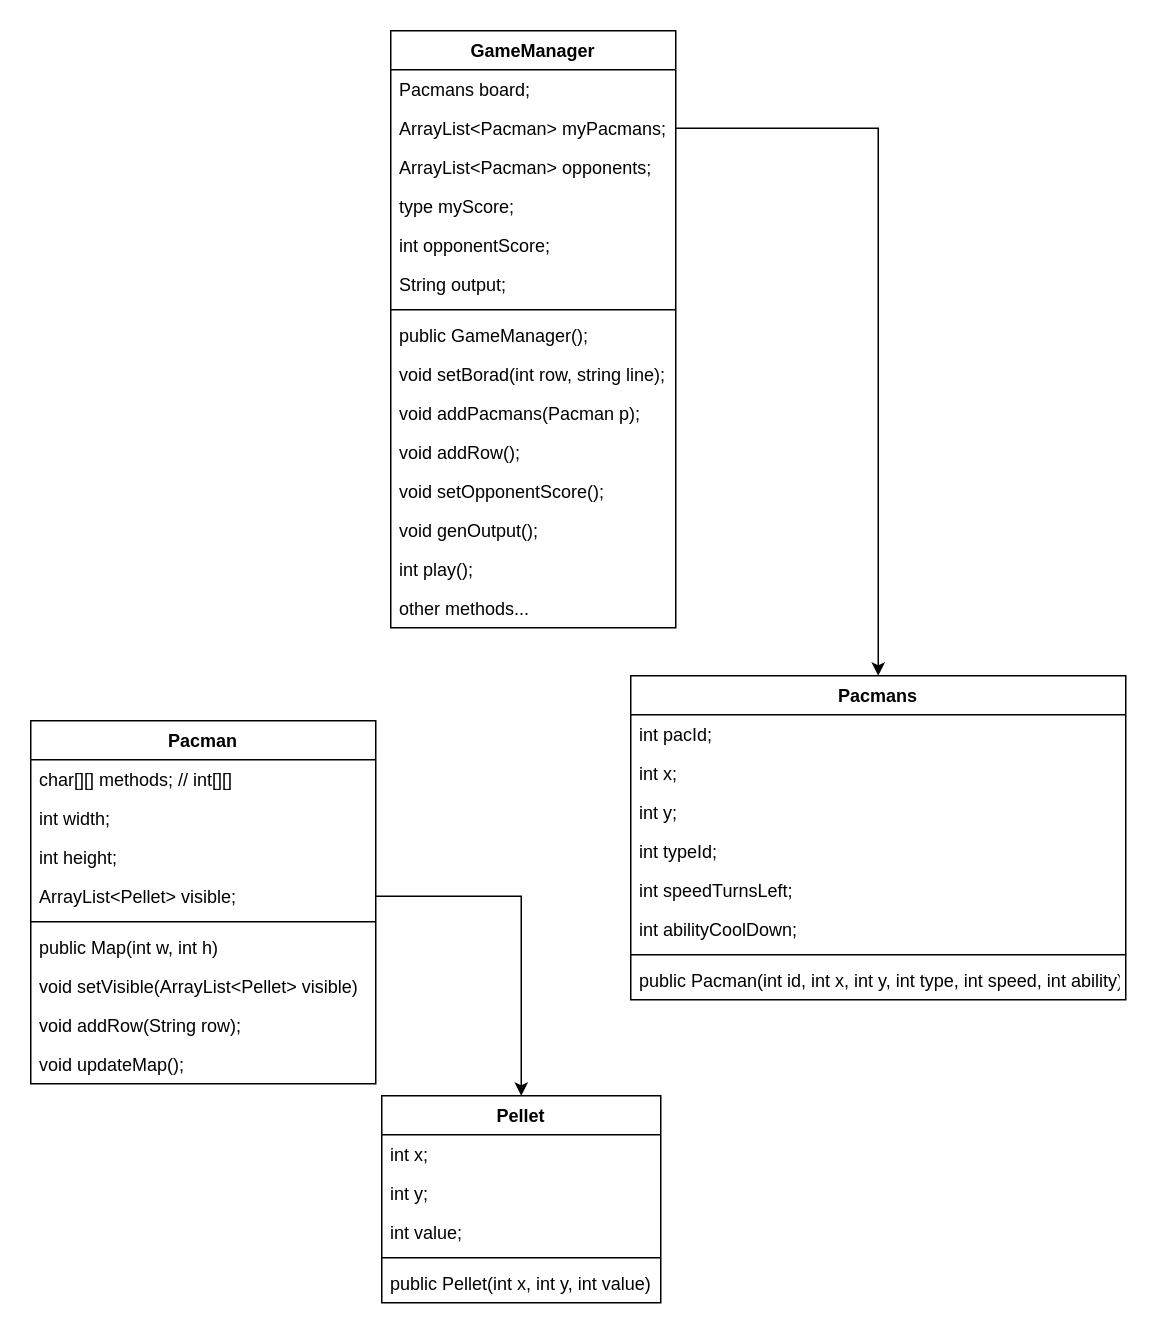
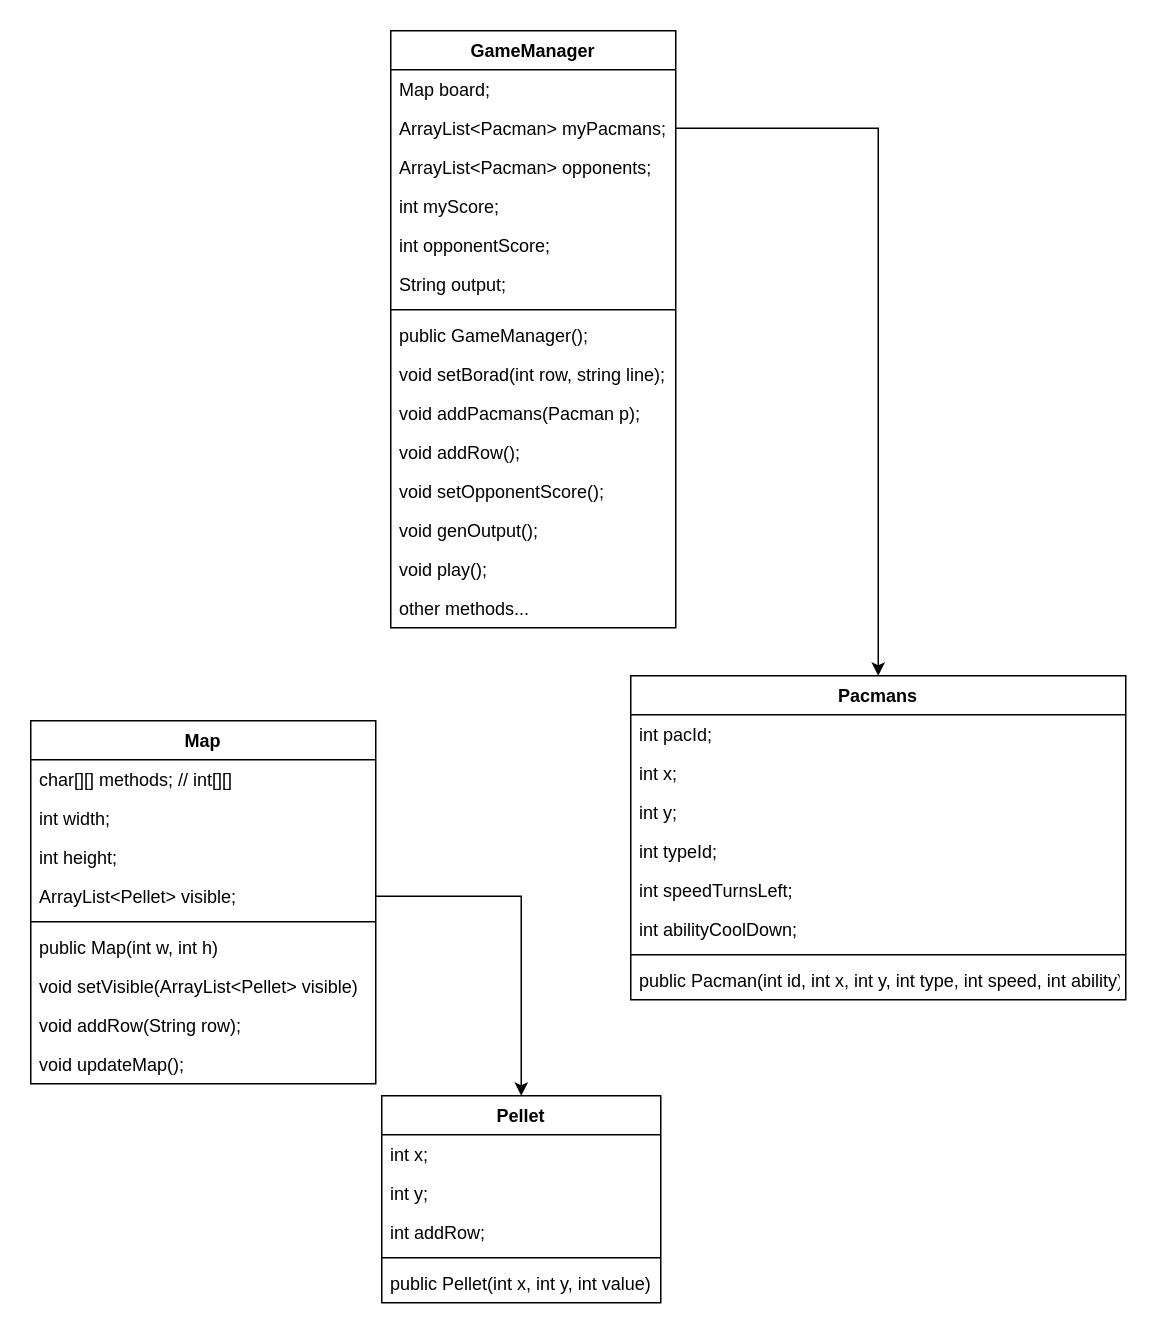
  <mxCell id="0" />
  <mxCell id="1" parent="0" />
  <mxCell id="2" value="GameManager" style="swimlane;fontStyle=1;align=center;verticalAlign=top;childLayout=stackLayout;horizontal=1;startSize=26;horizontalStack=0;resizeParent=1;resizeParentMax=0;resizeLast=0;collapsible=1;marginBottom=0;" vertex="1" parent="1"><mxGeometry x="260" y="20" width="190" height="398" as="geometry" /></mxCell>
- <mxCell id="3" value="Pacmans board;    " style="text;strokeColor=none;fillColor=none;align=left;verticalAlign=top;spacingLeft=4;spacingRight=4;overflow=hidden;rotatable=0;points=[[0,0.5],[1,0.5]];portConstraint=eastwest;" vertex="1" parent="2"><mxGeometry y="26" width="190" height="26" as="geometry" /></mxCell>
+ <mxCell id="3" value="Map board;    " style="text;strokeColor=none;fillColor=none;align=left;verticalAlign=top;spacingLeft=4;spacingRight=4;overflow=hidden;rotatable=0;points=[[0,0.5],[1,0.5]];portConstraint=eastwest;" vertex="1" parent="2"><mxGeometry y="26" width="190" height="26" as="geometry" /></mxCell>
  <mxCell id="4" value="ArrayList&lt;Pacman&gt; myPacmans;" style="text;strokeColor=none;fillColor=none;align=left;verticalAlign=top;spacingLeft=4;spacingRight=4;overflow=hidden;rotatable=0;points=[[0,0.5],[1,0.5]];portConstraint=eastwest;" vertex="1" parent="2"><mxGeometry y="52" width="190" height="26" as="geometry" /></mxCell>
  <mxCell id="5" value="ArrayList&lt;Pacman&gt; opponents;" style="text;strokeColor=none;fillColor=none;align=left;verticalAlign=top;spacingLeft=4;spacingRight=4;overflow=hidden;rotatable=0;points=[[0,0.5],[1,0.5]];portConstraint=eastwest;" vertex="1" parent="2"><mxGeometry y="78" width="190" height="26" as="geometry" /></mxCell>
- <mxCell id="6" value="type myScore;" style="text;strokeColor=none;fillColor=none;align=left;verticalAlign=top;spacingLeft=4;spacingRight=4;overflow=hidden;rotatable=0;points=[[0,0.5],[1,0.5]];portConstraint=eastwest;" vertex="1" parent="2"><mxGeometry y="104" width="190" height="26" as="geometry" /></mxCell>
+ <mxCell id="6" value="int myScore;" style="text;strokeColor=none;fillColor=none;align=left;verticalAlign=top;spacingLeft=4;spacingRight=4;overflow=hidden;rotatable=0;points=[[0,0.5],[1,0.5]];portConstraint=eastwest;" vertex="1" parent="2"><mxGeometry y="104" width="190" height="26" as="geometry" /></mxCell>
  <mxCell id="7" value="int opponentScore;" style="text;strokeColor=none;fillColor=none;align=left;verticalAlign=top;spacingLeft=4;spacingRight=4;overflow=hidden;rotatable=0;points=[[0,0.5],[1,0.5]];portConstraint=eastwest;" vertex="1" parent="2"><mxGeometry y="130" width="190" height="26" as="geometry" /></mxCell>
  <mxCell id="8" value="String output;" style="text;strokeColor=none;fillColor=none;align=left;verticalAlign=top;spacingLeft=4;spacingRight=4;overflow=hidden;rotatable=0;points=[[0,0.5],[1,0.5]];portConstraint=eastwest;" vertex="1" parent="2"><mxGeometry y="156" width="190" height="26" as="geometry" /></mxCell>
  <mxCell id="9" value="" style="line;strokeWidth=1;fillColor=none;align=left;verticalAlign=middle;spacingTop=-1;spacingLeft=3;spacingRight=3;rotatable=0;labelPosition=right;points=[];portConstraint=eastwest;" vertex="1" parent="2"><mxGeometry y="182" width="190" height="8" as="geometry" /></mxCell>
  <mxCell id="10" value="public GameManager();" style="text;strokeColor=none;fillColor=none;align=left;verticalAlign=top;spacingLeft=4;spacingRight=4;overflow=hidden;rotatable=0;points=[[0,0.5],[1,0.5]];portConstraint=eastwest;" vertex="1" parent="2"><mxGeometry y="190" width="190" height="26" as="geometry" /></mxCell>
  <mxCell id="11" value="void setBorad(int row, string line);" style="text;strokeColor=none;fillColor=none;align=left;verticalAlign=top;spacingLeft=4;spacingRight=4;overflow=hidden;rotatable=0;points=[[0,0.5],[1,0.5]];portConstraint=eastwest;" vertex="1" parent="2"><mxGeometry y="216" width="190" height="26" as="geometry" /></mxCell>
  <mxCell id="12" value="void addPacmans(Pacman p);" style="text;strokeColor=none;fillColor=none;align=left;verticalAlign=top;spacingLeft=4;spacingRight=4;overflow=hidden;rotatable=0;points=[[0,0.5],[1,0.5]];portConstraint=eastwest;" vertex="1" parent="2"><mxGeometry y="242" width="190" height="26" as="geometry" /></mxCell>
  <mxCell id="13" value="void addRow();" style="text;strokeColor=none;fillColor=none;align=left;verticalAlign=top;spacingLeft=4;spacingRight=4;overflow=hidden;rotatable=0;points=[[0,0.5],[1,0.5]];portConstraint=eastwest;" vertex="1" parent="2"><mxGeometry y="268" width="190" height="26" as="geometry" /></mxCell>
  <mxCell id="14" value="void setOpponentScore();" style="text;strokeColor=none;fillColor=none;align=left;verticalAlign=top;spacingLeft=4;spacingRight=4;overflow=hidden;rotatable=0;points=[[0,0.5],[1,0.5]];portConstraint=eastwest;" vertex="1" parent="2"><mxGeometry y="294" width="190" height="26" as="geometry" /></mxCell>
  <mxCell id="15" value="void genOutput();" style="text;strokeColor=none;fillColor=none;align=left;verticalAlign=top;spacingLeft=4;spacingRight=4;overflow=hidden;rotatable=0;points=[[0,0.5],[1,0.5]];portConstraint=eastwest;" vertex="1" parent="2"><mxGeometry y="320" width="190" height="26" as="geometry" /></mxCell>
- <mxCell id="16" value="int play();" style="text;strokeColor=none;fillColor=none;align=left;verticalAlign=top;spacingLeft=4;spacingRight=4;overflow=hidden;rotatable=0;points=[[0,0.5],[1,0.5]];portConstraint=eastwest;" vertex="1" parent="2"><mxGeometry y="346" width="190" height="26" as="geometry" /></mxCell>
+ <mxCell id="16" value="void play();" style="text;strokeColor=none;fillColor=none;align=left;verticalAlign=top;spacingLeft=4;spacingRight=4;overflow=hidden;rotatable=0;points=[[0,0.5],[1,0.5]];portConstraint=eastwest;" vertex="1" parent="2"><mxGeometry y="346" width="190" height="26" as="geometry" /></mxCell>
  <mxCell id="17" value="other methods..." style="text;strokeColor=none;fillColor=none;align=left;verticalAlign=top;spacingLeft=4;spacingRight=4;overflow=hidden;rotatable=0;points=[[0,0.5],[1,0.5]];portConstraint=eastwest;" vertex="1" parent="2"><mxGeometry y="372" width="190" height="26" as="geometry" /></mxCell>
- <mxCell id="18" value="Pacman" style="swimlane;fontStyle=1;align=center;verticalAlign=top;childLayout=stackLayout;horizontal=1;startSize=26;horizontalStack=0;resizeParent=1;resizeParentMax=0;resizeLast=0;collapsible=1;marginBottom=0;" vertex="1" parent="1"><mxGeometry x="20" y="480" width="230" height="242" as="geometry" /></mxCell>
+ <mxCell id="18" value="Map" style="swimlane;fontStyle=1;align=center;verticalAlign=top;childLayout=stackLayout;horizontal=1;startSize=26;horizontalStack=0;resizeParent=1;resizeParentMax=0;resizeLast=0;collapsible=1;marginBottom=0;" vertex="1" parent="1"><mxGeometry x="20" y="480" width="230" height="242" as="geometry" /></mxCell>
  <mxCell id="19" value="char[][] methods; // int[][]     " style="text;strokeColor=none;fillColor=none;align=left;verticalAlign=top;spacingLeft=4;spacingRight=4;overflow=hidden;rotatable=0;points=[[0,0.5],[1,0.5]];portConstraint=eastwest;" vertex="1" parent="18"><mxGeometry y="26" width="230" height="26" as="geometry" /></mxCell>
  <mxCell id="20" value="int width;" style="text;strokeColor=none;fillColor=none;align=left;verticalAlign=top;spacingLeft=4;spacingRight=4;overflow=hidden;rotatable=0;points=[[0,0.5],[1,0.5]];portConstraint=eastwest;" vertex="1" parent="18"><mxGeometry y="52" width="230" height="26" as="geometry" /></mxCell>
  <mxCell id="21" value="int height;" style="text;strokeColor=none;fillColor=none;align=left;verticalAlign=top;spacingLeft=4;spacingRight=4;overflow=hidden;rotatable=0;points=[[0,0.5],[1,0.5]];portConstraint=eastwest;" vertex="1" parent="18"><mxGeometry y="78" width="230" height="26" as="geometry" /></mxCell>
  <mxCell id="22" value="ArrayList&lt;Pellet&gt; visible;" style="text;strokeColor=none;fillColor=none;align=left;verticalAlign=top;spacingLeft=4;spacingRight=4;overflow=hidden;rotatable=0;points=[[0,0.5],[1,0.5]];portConstraint=eastwest;" vertex="1" parent="18"><mxGeometry y="104" width="230" height="26" as="geometry" /></mxCell>
  <mxCell id="23" value="" style="line;strokeWidth=1;fillColor=none;align=left;verticalAlign=middle;spacingTop=-1;spacingLeft=3;spacingRight=3;rotatable=0;labelPosition=right;points=[];portConstraint=eastwest;" vertex="1" parent="18"><mxGeometry y="130" width="230" height="8" as="geometry" /></mxCell>
  <mxCell id="24" value="public Map(int w, int h)" style="text;strokeColor=none;fillColor=none;align=left;verticalAlign=top;spacingLeft=4;spacingRight=4;overflow=hidden;rotatable=0;points=[[0,0.5],[1,0.5]];portConstraint=eastwest;" vertex="1" parent="18"><mxGeometry y="138" width="230" height="26" as="geometry" /></mxCell>
  <mxCell id="25" value="void setVisible(ArrayList&lt;Pellet&gt; visible)" style="text;strokeColor=none;fillColor=none;align=left;verticalAlign=top;spacingLeft=4;spacingRight=4;overflow=hidden;rotatable=0;points=[[0,0.5],[1,0.5]];portConstraint=eastwest;" vertex="1" parent="18"><mxGeometry y="164" width="230" height="26" as="geometry" /></mxCell>
  <mxCell id="26" value="void addRow(String row);" style="text;strokeColor=none;fillColor=none;align=left;verticalAlign=top;spacingLeft=4;spacingRight=4;overflow=hidden;rotatable=0;points=[[0,0.5],[1,0.5]];portConstraint=eastwest;" vertex="1" parent="18"><mxGeometry y="190" width="230" height="26" as="geometry" /></mxCell>
  <mxCell id="27" value="void updateMap();" style="text;strokeColor=none;fillColor=none;align=left;verticalAlign=top;spacingLeft=4;spacingRight=4;overflow=hidden;rotatable=0;points=[[0,0.5],[1,0.5]];portConstraint=eastwest;" vertex="1" parent="18"><mxGeometry y="216" width="230" height="26" as="geometry" /></mxCell>
  <mxCell id="28" value="Pacmans" style="swimlane;fontStyle=1;align=center;verticalAlign=top;childLayout=stackLayout;horizontal=1;startSize=26;horizontalStack=0;resizeParent=1;resizeParentMax=0;resizeLast=0;collapsible=1;marginBottom=0;" vertex="1" parent="1"><mxGeometry x="420" y="450" width="330" height="216" as="geometry" /></mxCell>
  <mxCell id="29" value="int pacId;" style="text;strokeColor=none;fillColor=none;align=left;verticalAlign=top;spacingLeft=4;spacingRight=4;overflow=hidden;rotatable=0;points=[[0,0.5],[1,0.5]];portConstraint=eastwest;" vertex="1" parent="28"><mxGeometry y="26" width="330" height="26" as="geometry" /></mxCell>
  <mxCell id="30" value="int x;    " style="text;strokeColor=none;fillColor=none;align=left;verticalAlign=top;spacingLeft=4;spacingRight=4;overflow=hidden;rotatable=0;points=[[0,0.5],[1,0.5]];portConstraint=eastwest;" vertex="1" parent="28"><mxGeometry y="52" width="330" height="26" as="geometry" /></mxCell>
  <mxCell id="31" value="int y;" style="text;strokeColor=none;fillColor=none;align=left;verticalAlign=top;spacingLeft=4;spacingRight=4;overflow=hidden;rotatable=0;points=[[0,0.5],[1,0.5]];portConstraint=eastwest;" vertex="1" parent="28"><mxGeometry y="78" width="330" height="26" as="geometry" /></mxCell>
  <mxCell id="32" value="int typeId;" style="text;strokeColor=none;fillColor=none;align=left;verticalAlign=top;spacingLeft=4;spacingRight=4;overflow=hidden;rotatable=0;points=[[0,0.5],[1,0.5]];portConstraint=eastwest;" vertex="1" parent="28"><mxGeometry y="104" width="330" height="26" as="geometry" /></mxCell>
  <mxCell id="33" value="int speedTurnsLeft;" style="text;strokeColor=none;fillColor=none;align=left;verticalAlign=top;spacingLeft=4;spacingRight=4;overflow=hidden;rotatable=0;points=[[0,0.5],[1,0.5]];portConstraint=eastwest;" vertex="1" parent="28"><mxGeometry y="130" width="330" height="26" as="geometry" /></mxCell>
  <mxCell id="34" value="int abilityCoolDown;" style="text;strokeColor=none;fillColor=none;align=left;verticalAlign=top;spacingLeft=4;spacingRight=4;overflow=hidden;rotatable=0;points=[[0,0.5],[1,0.5]];portConstraint=eastwest;" vertex="1" parent="28"><mxGeometry y="156" width="330" height="26" as="geometry" /></mxCell>
  <mxCell id="35" value="" style="line;strokeWidth=1;fillColor=none;align=left;verticalAlign=middle;spacingTop=-1;spacingLeft=3;spacingRight=3;rotatable=0;labelPosition=right;points=[];portConstraint=eastwest;" vertex="1" parent="28"><mxGeometry y="182" width="330" height="8" as="geometry" /></mxCell>
  <mxCell id="36" value="public Pacman(int id, int x, int y, int type, int speed, int ability)" style="text;strokeColor=none;fillColor=none;align=left;verticalAlign=top;spacingLeft=4;spacingRight=4;overflow=hidden;rotatable=0;points=[[0,0.5],[1,0.5]];portConstraint=eastwest;" vertex="1" parent="28"><mxGeometry y="190" width="330" height="26" as="geometry" /></mxCell>
  <mxCell id="37" style="edgeStyle=orthogonalEdgeStyle;rounded=0;orthogonalLoop=1;jettySize=auto;html=1;" edge="1" parent="1" source="4" target="28"><mxGeometry relative="1" as="geometry" /></mxCell>
  <mxCell id="38" value="Pellet" style="swimlane;fontStyle=1;align=center;verticalAlign=top;childLayout=stackLayout;horizontal=1;startSize=26;horizontalStack=0;resizeParent=1;resizeParentMax=0;resizeLast=0;collapsible=1;marginBottom=0;" vertex="1" parent="1"><mxGeometry x="254" y="730" width="186" height="138" as="geometry" /></mxCell>
  <mxCell id="39" value="int x;" style="text;strokeColor=none;fillColor=none;align=left;verticalAlign=top;spacingLeft=4;spacingRight=4;overflow=hidden;rotatable=0;points=[[0,0.5],[1,0.5]];portConstraint=eastwest;" vertex="1" parent="38"><mxGeometry y="26" width="186" height="26" as="geometry" /></mxCell>
  <mxCell id="40" value="int y;" style="text;strokeColor=none;fillColor=none;align=left;verticalAlign=top;spacingLeft=4;spacingRight=4;overflow=hidden;rotatable=0;points=[[0,0.5],[1,0.5]];portConstraint=eastwest;" vertex="1" parent="38"><mxGeometry y="52" width="186" height="26" as="geometry" /></mxCell>
- <mxCell id="41" value="int value;" style="text;strokeColor=none;fillColor=none;align=left;verticalAlign=top;spacingLeft=4;spacingRight=4;overflow=hidden;rotatable=0;points=[[0,0.5],[1,0.5]];portConstraint=eastwest;" vertex="1" parent="38"><mxGeometry y="78" width="186" height="26" as="geometry" /></mxCell>
+ <mxCell id="41" value="int addRow;" style="text;strokeColor=none;fillColor=none;align=left;verticalAlign=top;spacingLeft=4;spacingRight=4;overflow=hidden;rotatable=0;points=[[0,0.5],[1,0.5]];portConstraint=eastwest;" vertex="1" parent="38"><mxGeometry y="78" width="186" height="26" as="geometry" /></mxCell>
  <mxCell id="42" value="" style="line;strokeWidth=1;fillColor=none;align=left;verticalAlign=middle;spacingTop=-1;spacingLeft=3;spacingRight=3;rotatable=0;labelPosition=right;points=[];portConstraint=eastwest;" vertex="1" parent="38"><mxGeometry y="104" width="186" height="8" as="geometry" /></mxCell>
  <mxCell id="43" value="public Pellet(int x, int y, int value)" style="text;strokeColor=none;fillColor=none;align=left;verticalAlign=top;spacingLeft=4;spacingRight=4;overflow=hidden;rotatable=0;points=[[0,0.5],[1,0.5]];portConstraint=eastwest;" vertex="1" parent="38"><mxGeometry y="112" width="186" height="26" as="geometry" /></mxCell>
  <mxCell id="44" style="edgeStyle=orthogonalEdgeStyle;rounded=0;orthogonalLoop=1;jettySize=auto;html=1;entryX=0.5;entryY=0;entryDx=0;entryDy=0;" edge="1" parent="1" source="22" target="38"><mxGeometry relative="1" as="geometry" /></mxCell>
